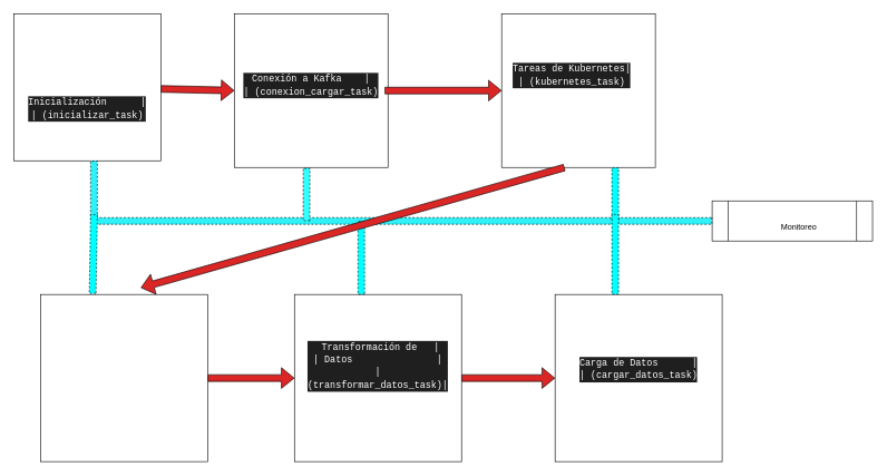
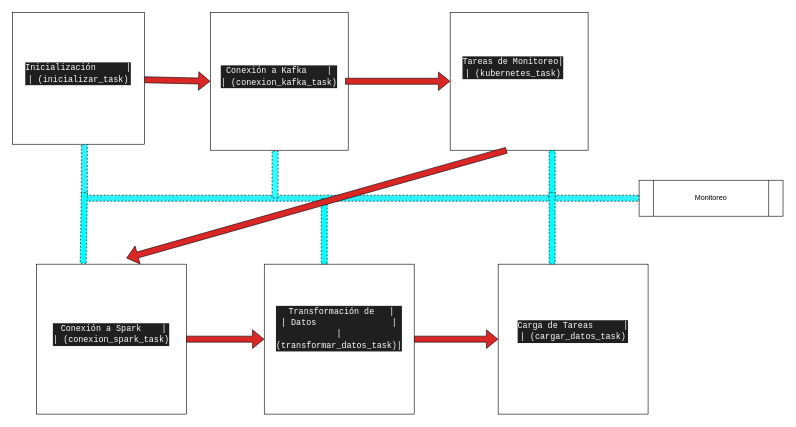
  <mxCell id="0" />
  <mxCell id="1" parent="0" />
  <mxCell id="2" style="edgeStyle=none;shape=flexArrow;html=1;entryX=0;entryY=0.5;entryDx=0;entryDy=0;fillColor=#DB2626;" edge="1" parent="1" source="3" target="4"><mxGeometry relative="1" as="geometry" /></mxCell>
  <mxCell id="3" value="" style="whiteSpace=wrap;html=1;aspect=fixed;" vertex="1" parent="1"><mxGeometry x="20" y="20" width="220" height="220" as="geometry" /></mxCell>
  <mxCell id="4" value="" style="whiteSpace=wrap;html=1;aspect=fixed;" vertex="1" parent="1"><mxGeometry x="350" y="20" width="230" height="230" as="geometry" /></mxCell>
  <mxCell id="5" value="" style="whiteSpace=wrap;html=1;aspect=fixed;" vertex="1" parent="1"><mxGeometry x="750" y="20" width="230" height="230" as="geometry" /></mxCell>
  <mxCell id="6" style="edgeStyle=none;shape=flexArrow;html=1;entryX=0;entryY=0.5;entryDx=0;entryDy=0;fillColor=#DB2626;" edge="1" parent="1" source="7" target="9"><mxGeometry relative="1" as="geometry" /></mxCell>
  <mxCell id="7" value="" style="whiteSpace=wrap;html=1;aspect=fixed;" vertex="1" parent="1"><mxGeometry x="60" y="440" width="250" height="250" as="geometry" /></mxCell>
  <mxCell id="8" style="edgeStyle=none;shape=flexArrow;html=1;entryX=0;entryY=0.5;entryDx=0;entryDy=0;fillColor=#DB2626;" edge="1" parent="1" source="9" target="10"><mxGeometry relative="1" as="geometry" /></mxCell>
  <mxCell id="9" value="" style="whiteSpace=wrap;html=1;aspect=fixed;" vertex="1" parent="1"><mxGeometry x="440" y="440" width="250" height="250" as="geometry" /></mxCell>
  <mxCell id="10" value="" style="whiteSpace=wrap;html=1;aspect=fixed;" vertex="1" parent="1"><mxGeometry x="830" y="440" width="250" height="250" as="geometry" /></mxCell>
- <mxCell id="11" value="&#10;&lt;div style=&quot;color: rgb(255, 255, 255); background-color: rgb(31, 31, 31); font-family: Consolas, &amp;quot;Courier New&amp;quot;, monospace; font-weight: normal; font-size: 14px; line-height: 19px;&quot;&gt;&lt;div&gt;&lt;span style=&quot;color: #ffffff;&quot;&gt;Inicialización &amp;nbsp; &amp;nbsp; &amp;nbsp;|&lt;/span&gt;&lt;/div&gt;&lt;div&gt;&lt;span style=&quot;color: #ffffff;&quot;&gt;| (inicializar_task) &lt;/span&gt;&lt;/div&gt;&lt;/div&gt;&#10;&#10;" style="text;html=1;strokeColor=none;fillColor=none;align=center;verticalAlign=middle;whiteSpace=wrap;rounded=0;" vertex="1" parent="1"><mxGeometry x="30" y="145" width="200" height="50" as="geometry" /></mxCell>
+ <mxCell id="11" value="&#10;&lt;div style=&quot;color: rgb(255, 255, 255); background-color: rgb(31, 31, 31); font-family: Consolas, &amp;quot;Courier New&amp;quot;, monospace; font-weight: normal; font-size: 14px; line-height: 19px;&quot;&gt;&lt;div&gt;&lt;span style=&quot;color: #ffffff;&quot;&gt;Inicialización &amp;nbsp; &amp;nbsp; &amp;nbsp;|&lt;/span&gt;&lt;/div&gt;&lt;div&gt;&lt;span style=&quot;color: #ffffff;&quot;&gt;| (inicializar_task) &lt;/span&gt;&lt;/div&gt;&lt;/div&gt;&#10;&#10;" style="text;html=1;strokeColor=none;fillColor=none;align=center;verticalAlign=middle;whiteSpace=wrap;rounded=0;" vertex="1" parent="1"><mxGeometry x="30" y="105" width="200" height="50" as="geometry" /></mxCell>
  <mxCell id="12" style="edgeStyle=none;shape=flexArrow;html=1;entryX=0;entryY=0.5;entryDx=0;entryDy=0;fillColor=#DB2626;" edge="1" parent="1" source="13" target="5"><mxGeometry relative="1" as="geometry" /></mxCell>
- <mxCell id="13" value="&#10;&lt;div style=&quot;color: rgb(255, 255, 255); background-color: rgb(31, 31, 31); font-family: Consolas, &amp;quot;Courier New&amp;quot;, monospace; font-weight: normal; font-size: 14px; line-height: 19px;&quot;&gt;&lt;div&gt;&lt;span style=&quot;color: #ffffff;&quot;&gt;Conexión a Kafka &amp;nbsp; &amp;nbsp;|&lt;/span&gt;&lt;/div&gt;&lt;div&gt;&lt;span style=&quot;color: #ffffff;&quot;&gt;| (conexion_cargar_task)&lt;/span&gt;&lt;/div&gt;&lt;/div&gt;&#10;&#10;" style="text;html=1;strokeColor=none;fillColor=none;align=center;verticalAlign=middle;whiteSpace=wrap;rounded=0;" vertex="1" parent="1"><mxGeometry x="355" y="90" width="220" height="90" as="geometry" /></mxCell>
- <mxCell id="14" value="&#10;&lt;div style=&quot;color: rgb(255, 255, 255); background-color: rgb(31, 31, 31); font-family: Consolas, &amp;quot;Courier New&amp;quot;, monospace; font-weight: normal; font-size: 14px; line-height: 19px;&quot;&gt;&lt;div&gt;&lt;span style=&quot;color: #ffffff;&quot;&gt;Tareas de Kubernetes|&lt;/span&gt;&lt;/div&gt;&lt;div&gt;&lt;span style=&quot;color: #ffffff;&quot;&gt;| (kubernetes_task)&lt;/span&gt;&lt;/div&gt;&lt;/div&gt;&#10;&#10;" style="text;html=1;strokeColor=none;fillColor=none;align=center;verticalAlign=middle;whiteSpace=wrap;rounded=0;" vertex="1" parent="1"><mxGeometry x="730" y="70" width="250" height="100" as="geometry" /></mxCell>
+ <mxCell id="13" value="&#10;&lt;div style=&quot;color: rgb(255, 255, 255); background-color: rgb(31, 31, 31); font-family: Consolas, &amp;quot;Courier New&amp;quot;, monospace; font-weight: normal; font-size: 14px; line-height: 19px;&quot;&gt;&lt;div&gt;&lt;span style=&quot;color: #ffffff;&quot;&gt;Conexión a Kafka &amp;nbsp; &amp;nbsp;|&lt;/span&gt;&lt;/div&gt;&lt;div&gt;&lt;span style=&quot;color: #ffffff;&quot;&gt;| (conexion_kafka_task)&lt;/span&gt;&lt;/div&gt;&lt;/div&gt;&#10;&#10;" style="text;html=1;strokeColor=none;fillColor=none;align=center;verticalAlign=middle;whiteSpace=wrap;rounded=0;" vertex="1" parent="1"><mxGeometry x="355" y="90" width="220" height="90" as="geometry" /></mxCell>
+ <mxCell id="14" value="&#10;&lt;div style=&quot;color: rgb(255, 255, 255); background-color: rgb(31, 31, 31); font-family: Consolas, &amp;quot;Courier New&amp;quot;, monospace; font-weight: normal; font-size: 14px; line-height: 19px;&quot;&gt;&lt;div&gt;&lt;span style=&quot;color: #ffffff;&quot;&gt;Tareas de Monitoreo|&lt;/span&gt;&lt;/div&gt;&lt;div&gt;&lt;span style=&quot;color: #ffffff;&quot;&gt;| (kubernetes_task)&lt;/span&gt;&lt;/div&gt;&lt;/div&gt;&#10;&#10;" style="text;html=1;strokeColor=none;fillColor=none;align=center;verticalAlign=middle;whiteSpace=wrap;rounded=0;" vertex="1" parent="1"><mxGeometry x="730" y="70" width="250" height="100" as="geometry" /></mxCell>
+ <mxCell id="15" value="&#10;&lt;div style=&quot;color: rgb(255, 255, 255); background-color: rgb(31, 31, 31); font-family: Consolas, &amp;quot;Courier New&amp;quot;, monospace; font-weight: normal; font-size: 14px; line-height: 19px;&quot;&gt;&lt;div&gt;&lt;span style=&quot;color: #ffffff;&quot;&gt;&amp;nbsp;Conexión a Spark &amp;nbsp; &amp;nbsp;|&lt;/span&gt;&lt;/div&gt;&lt;div&gt;&lt;span style=&quot;color: #ffffff;&quot;&gt;| (conexion_spark_task)&lt;/span&gt;&lt;/div&gt;&lt;/div&gt;&#10;&#10;" style="text;html=1;strokeColor=none;fillColor=none;align=center;verticalAlign=middle;whiteSpace=wrap;rounded=0;" vertex="1" parent="1"><mxGeometry x="75" y="530" width="220" height="70" as="geometry" /></mxCell>
  <mxCell id="16" value="&#10;&lt;div style=&quot;color: rgb(255, 255, 255); background-color: rgb(31, 31, 31); font-family: Consolas, &amp;quot;Courier New&amp;quot;, monospace; font-weight: normal; font-size: 14px; line-height: 19px;&quot;&gt;&lt;div&gt;&lt;span style=&quot;color: #ffffff;&quot;&gt;&amp;nbsp;Transformación de &amp;nbsp; |&lt;/span&gt;&lt;/div&gt;&lt;div&gt;&lt;span style=&quot;color: #ffffff;&quot;&gt;| Datos &amp;nbsp; &amp;nbsp; &amp;nbsp; &amp;nbsp; &amp;nbsp; &amp;nbsp; &amp;nbsp; |&lt;/span&gt;&lt;/div&gt;&lt;div&gt;&lt;span style=&quot;color: #ffffff;&quot;&gt;| (transformar_datos_task)|&lt;/span&gt;&lt;/div&gt;&lt;/div&gt;&#10;&#10;" style="text;html=1;strokeColor=none;fillColor=none;align=center;verticalAlign=middle;whiteSpace=wrap;rounded=0;" vertex="1" parent="1"><mxGeometry x="460" y="500" width="210" height="110" as="geometry" /></mxCell>
- <mxCell id="17" value="&#10;&lt;div style=&quot;color: rgb(255, 255, 255); background-color: rgb(31, 31, 31); font-family: Consolas, &amp;quot;Courier New&amp;quot;, monospace; font-weight: normal; font-size: 14px; line-height: 19px;&quot;&gt;&lt;div&gt;&lt;span style=&quot;color: #ffffff;&quot;&gt;Carga de Datos &amp;nbsp; &amp;nbsp; &amp;nbsp;|&lt;/span&gt;&lt;/div&gt;&lt;div&gt;&lt;span style=&quot;color: #ffffff;&quot;&gt;| (cargar_datos_task)&lt;/span&gt;&lt;/div&gt;&lt;/div&gt;&#10;&#10;" style="text;html=1;strokeColor=none;fillColor=none;align=center;verticalAlign=middle;whiteSpace=wrap;rounded=0;" vertex="1" parent="1"><mxGeometry x="845" y="520" width="220" height="80" as="geometry" /></mxCell>
+ <mxCell id="17" value="&#10;&lt;div style=&quot;color: rgb(255, 255, 255); background-color: rgb(31, 31, 31); font-family: Consolas, &amp;quot;Courier New&amp;quot;, monospace; font-weight: normal; font-size: 14px; line-height: 19px;&quot;&gt;&lt;div&gt;&lt;span style=&quot;color: #ffffff;&quot;&gt;Carga de Tareas &amp;nbsp; &amp;nbsp; &amp;nbsp;|&lt;/span&gt;&lt;/div&gt;&lt;div&gt;&lt;span style=&quot;color: #ffffff;&quot;&gt;| (cargar_datos_task)&lt;/span&gt;&lt;/div&gt;&lt;/div&gt;&#10;&#10;" style="text;html=1;strokeColor=none;fillColor=none;align=center;verticalAlign=middle;whiteSpace=wrap;rounded=0;" vertex="1" parent="1"><mxGeometry x="845" y="520" width="220" height="80" as="geometry" /></mxCell>
  <mxCell id="18" value="" style="shape=process;whiteSpace=wrap;html=1;backgroundOutline=1;" vertex="1" parent="1"><mxGeometry x="1065" y="300" width="240" height="60" as="geometry" /></mxCell>
- <mxCell id="19" value="Monitoreo" style="text;html=1;strokeColor=none;fillColor=none;align=center;verticalAlign=middle;whiteSpace=wrap;rounded=0;" vertex="1" parent="1"><mxGeometry x="1110" y="325" width="170" height="30" as="geometry" /></mxCell>
+ <mxCell id="19" value="Monitoreo" style="text;html=1;strokeColor=none;fillColor=none;align=center;verticalAlign=middle;whiteSpace=wrap;rounded=0;" vertex="1" parent="1"><mxGeometry x="1100" y="315" width="170" height="30" as="geometry" /></mxCell>
  <mxCell id="20" value="" style="endArrow=none;dashed=1;html=1;shape=flexArrow;exitX=0;exitY=0.5;exitDx=0;exitDy=0;fillColor=#2FF1F7;" edge="1" parent="1" source="18"><mxGeometry width="50" height="50" relative="1" as="geometry"><mxPoint x="140" y="310" as="sourcePoint" /><mxPoint x="140" y="240" as="targetPoint" /><Array as="points"><mxPoint x="140" y="330" /></Array></mxGeometry></mxCell>
  <mxCell id="21" value="" style="endArrow=none;dashed=1;html=1;shape=flexArrow;entryX=0.47;entryY=1.004;entryDx=0;entryDy=0;entryPerimeter=0;fillColor=#33FFFF;" edge="1" parent="1" target="4"><mxGeometry width="50" height="50" relative="1" as="geometry"><mxPoint x="458" y="330" as="sourcePoint" /><mxPoint x="440" y="280" as="targetPoint" /></mxGeometry></mxCell>
  <mxCell id="22" value="" style="endArrow=none;dashed=1;html=1;shape=flexArrow;exitX=0.312;exitY=-0.004;exitDx=0;exitDy=0;exitPerimeter=0;fillColor=#00FFFF;" edge="1" parent="1" source="7"><mxGeometry width="50" height="50" relative="1" as="geometry"><mxPoint x="140" y="430" as="sourcePoint" /><mxPoint x="140" y="320" as="targetPoint" /></mxGeometry></mxCell>
  <mxCell id="23" value="" style="endArrow=none;dashed=1;html=1;shape=flexArrow;fillColor=#00FFFF;" edge="1" parent="1"><mxGeometry width="50" height="50" relative="1" as="geometry"><mxPoint x="540" y="440" as="sourcePoint" /><mxPoint x="540" y="330" as="targetPoint" /></mxGeometry></mxCell>
  <mxCell id="24" value="" style="endArrow=none;dashed=1;html=1;shape=flexArrow;fillColor=#00FFFF;" edge="1" parent="1"><mxGeometry width="50" height="50" relative="1" as="geometry"><mxPoint x="920" y="330" as="sourcePoint" /><mxPoint x="920" y="250" as="targetPoint" /></mxGeometry></mxCell>
  <mxCell id="25" value="" style="endArrow=none;dashed=1;html=1;shape=flexArrow;fillColor=#00FFFF;" edge="1" parent="1"><mxGeometry width="50" height="50" relative="1" as="geometry"><mxPoint x="920" y="440" as="sourcePoint" /><mxPoint x="920" y="320" as="targetPoint" /><Array as="points" /></mxGeometry></mxCell>
  <mxCell id="26" value="" style="shape=flexArrow;endArrow=classic;html=1;exitX=0.409;exitY=1;exitDx=0;exitDy=0;exitPerimeter=0;fillColor=#DB2626;" edge="1" parent="1" source="5"><mxGeometry width="50" height="50" relative="1" as="geometry"><mxPoint x="810" y="330" as="sourcePoint" /><mxPoint x="210" y="430" as="targetPoint" /></mxGeometry></mxCell>
